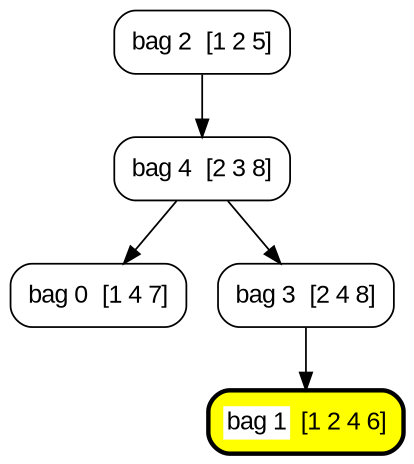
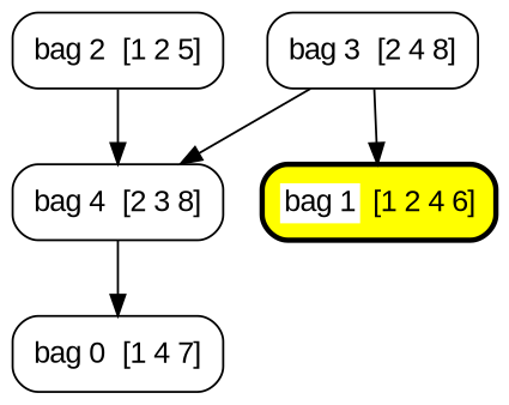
  strict digraph {
    fontname="Liberation Sans"
    node [fillcolor=white fontname="Liberation Sans" margin="0.11,0.01" shape=box style="rounded,filled"]
    edge [fontname="Liberation Sans"]
    n1 [height=0.5 label=<<TABLE BORDER="0" CELLBORDER="0" CELLSPACING="0">               <TR><TD BGCOLOR="white">bag 0</TD><TD PORT="anchor"></TD><TD>[1 4 7]</TD></TR></TABLE>> penwidth=1.0 width=1.3333]
    n2 [fillcolor=yellow height=0.5 label=<<TABLE BORDER="0" CELLBORDER="0" CELLSPACING="0">               <TR><TD BGCOLOR="white">bag 1</TD><TD PORT="anchor"></TD><TD>[1 2 4 6]</TD></TR></TABLE>> penwidth=2.5 width=1.4861]
    n3 [height=0.5 label=<<TABLE BORDER="0" CELLBORDER="0" CELLSPACING="0">               <TR><TD BGCOLOR="white">bag 2</TD><TD PORT="anchor"></TD><TD>[1 2 5]</TD></TR></TABLE>> width=1.3333]
    n4 [height=0.5 label=<<TABLE BORDER="0" CELLBORDER="0" CELLSPACING="0">               <TR><TD BGCOLOR="white">bag 4</TD><TD PORT="anchor"></TD><TD>[2 3 8]</TD></TR></TABLE>> width=1.3333]
    n5 [height=0.5 label=<<TABLE BORDER="0" CELLBORDER="0" CELLSPACING="0">               <TR><TD BGCOLOR="white">bag 3</TD><TD PORT="anchor"></TD><TD>[2 4 8]</TD></TR></TABLE>> width=1.3333]
    n3 -> n4
    n4 -> n1
-   n4 -> n5
+   n5 -> n4
    n5 -> n2
  }
